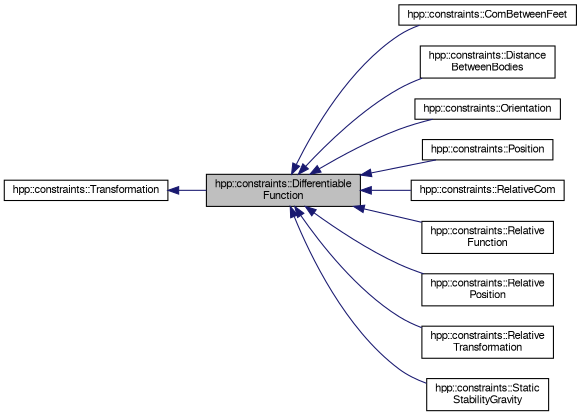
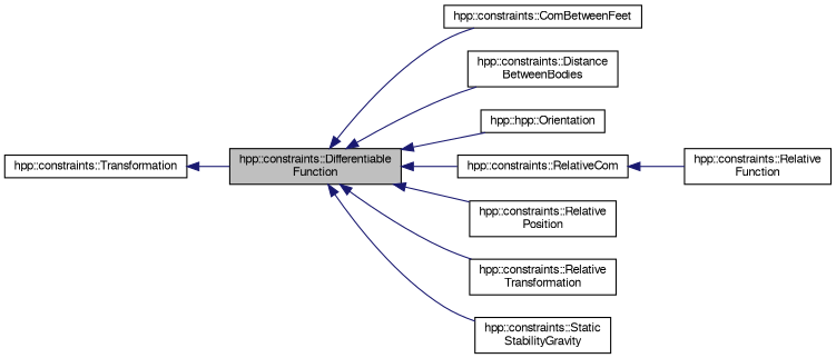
  digraph {
    rankdir=LR
    node [color=black fillcolor=white fontname=FreeSans fontsize=10 shape=record style=filled]
    edge [color=midnightblue dir=back fontname=FreeSans fontsize=10 labelfontname=FreeSans labelfontsize=10 style=solid]
    n1 [fillcolor=grey75 fontcolor=black height=0.2 label="hpp::constraints::Differentiable\lFunction" width=0.4]
    n2 [height=0.2 label="hpp::constraints::ComBetweenFeet" width=0.4]
    n3 [height=0.2 label="hpp::constraints::Distance\lBetweenBodies" width=0.4]
-   n4 [height=0.2 label="hpp::constraints::Orientation" width=0.4]
-   n5 [height=0.2 label="hpp::constraints::Position" width=0.4]
+   n4 [height=0.2 label="hpp::hpp::Orientation" width=0.4]
    n6 [height=0.2 label="hpp::constraints::RelativeCom" width=0.4]
    n7 [height=0.2 label="hpp::constraints::Relative\lFunction" width=0.4]
    n8 [height=0.2 label="hpp::constraints::Relative\lPosition" width=0.4]
    n9 [height=0.2 label="hpp::constraints::Relative\lTransformation" width=0.4]
    n10 [height=0.2 label="hpp::constraints::Static\lStabilityGravity" width=0.4]
    n11 [height=0.2 label="hpp::constraints::Transformation" width=0.4]
    n1 -> n2
    n1 -> n3
    n1 -> n4
-   n1 -> n5
    n1 -> n6
-   n1 -> n7
+   n6 -> n7
    n1 -> n8
    n1 -> n9
    n1 -> n10
    n11 -> n1
  }
